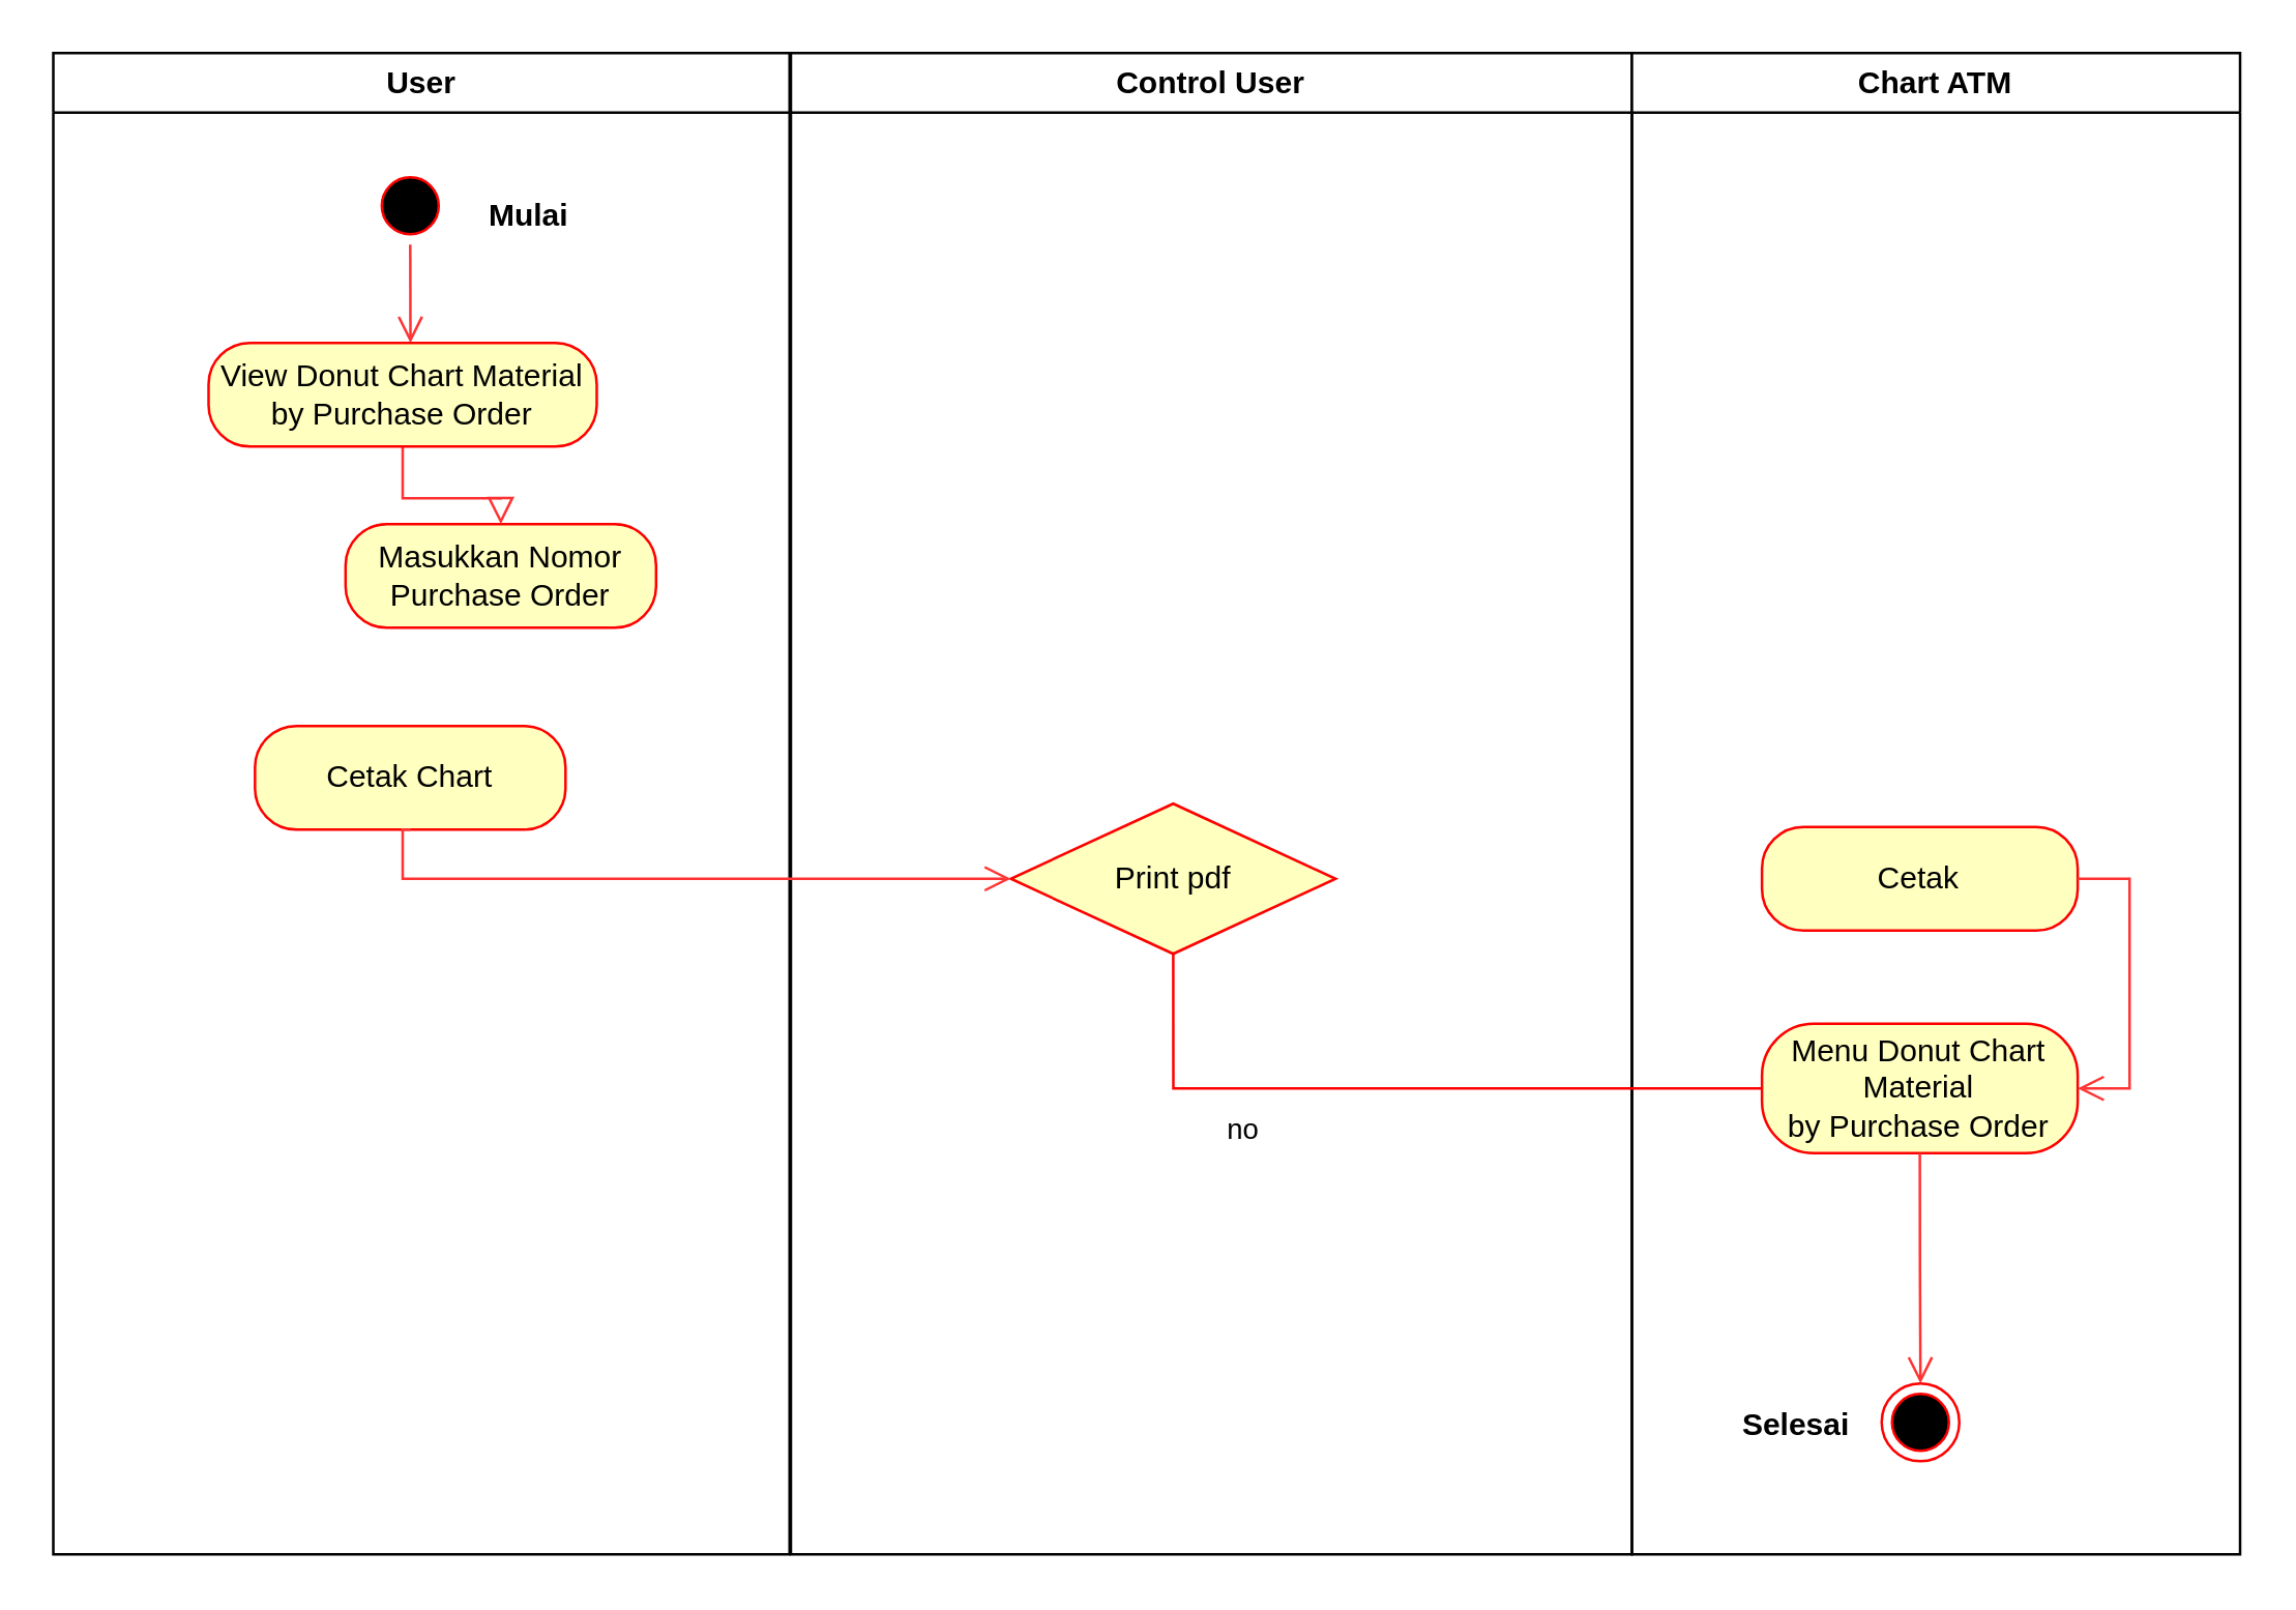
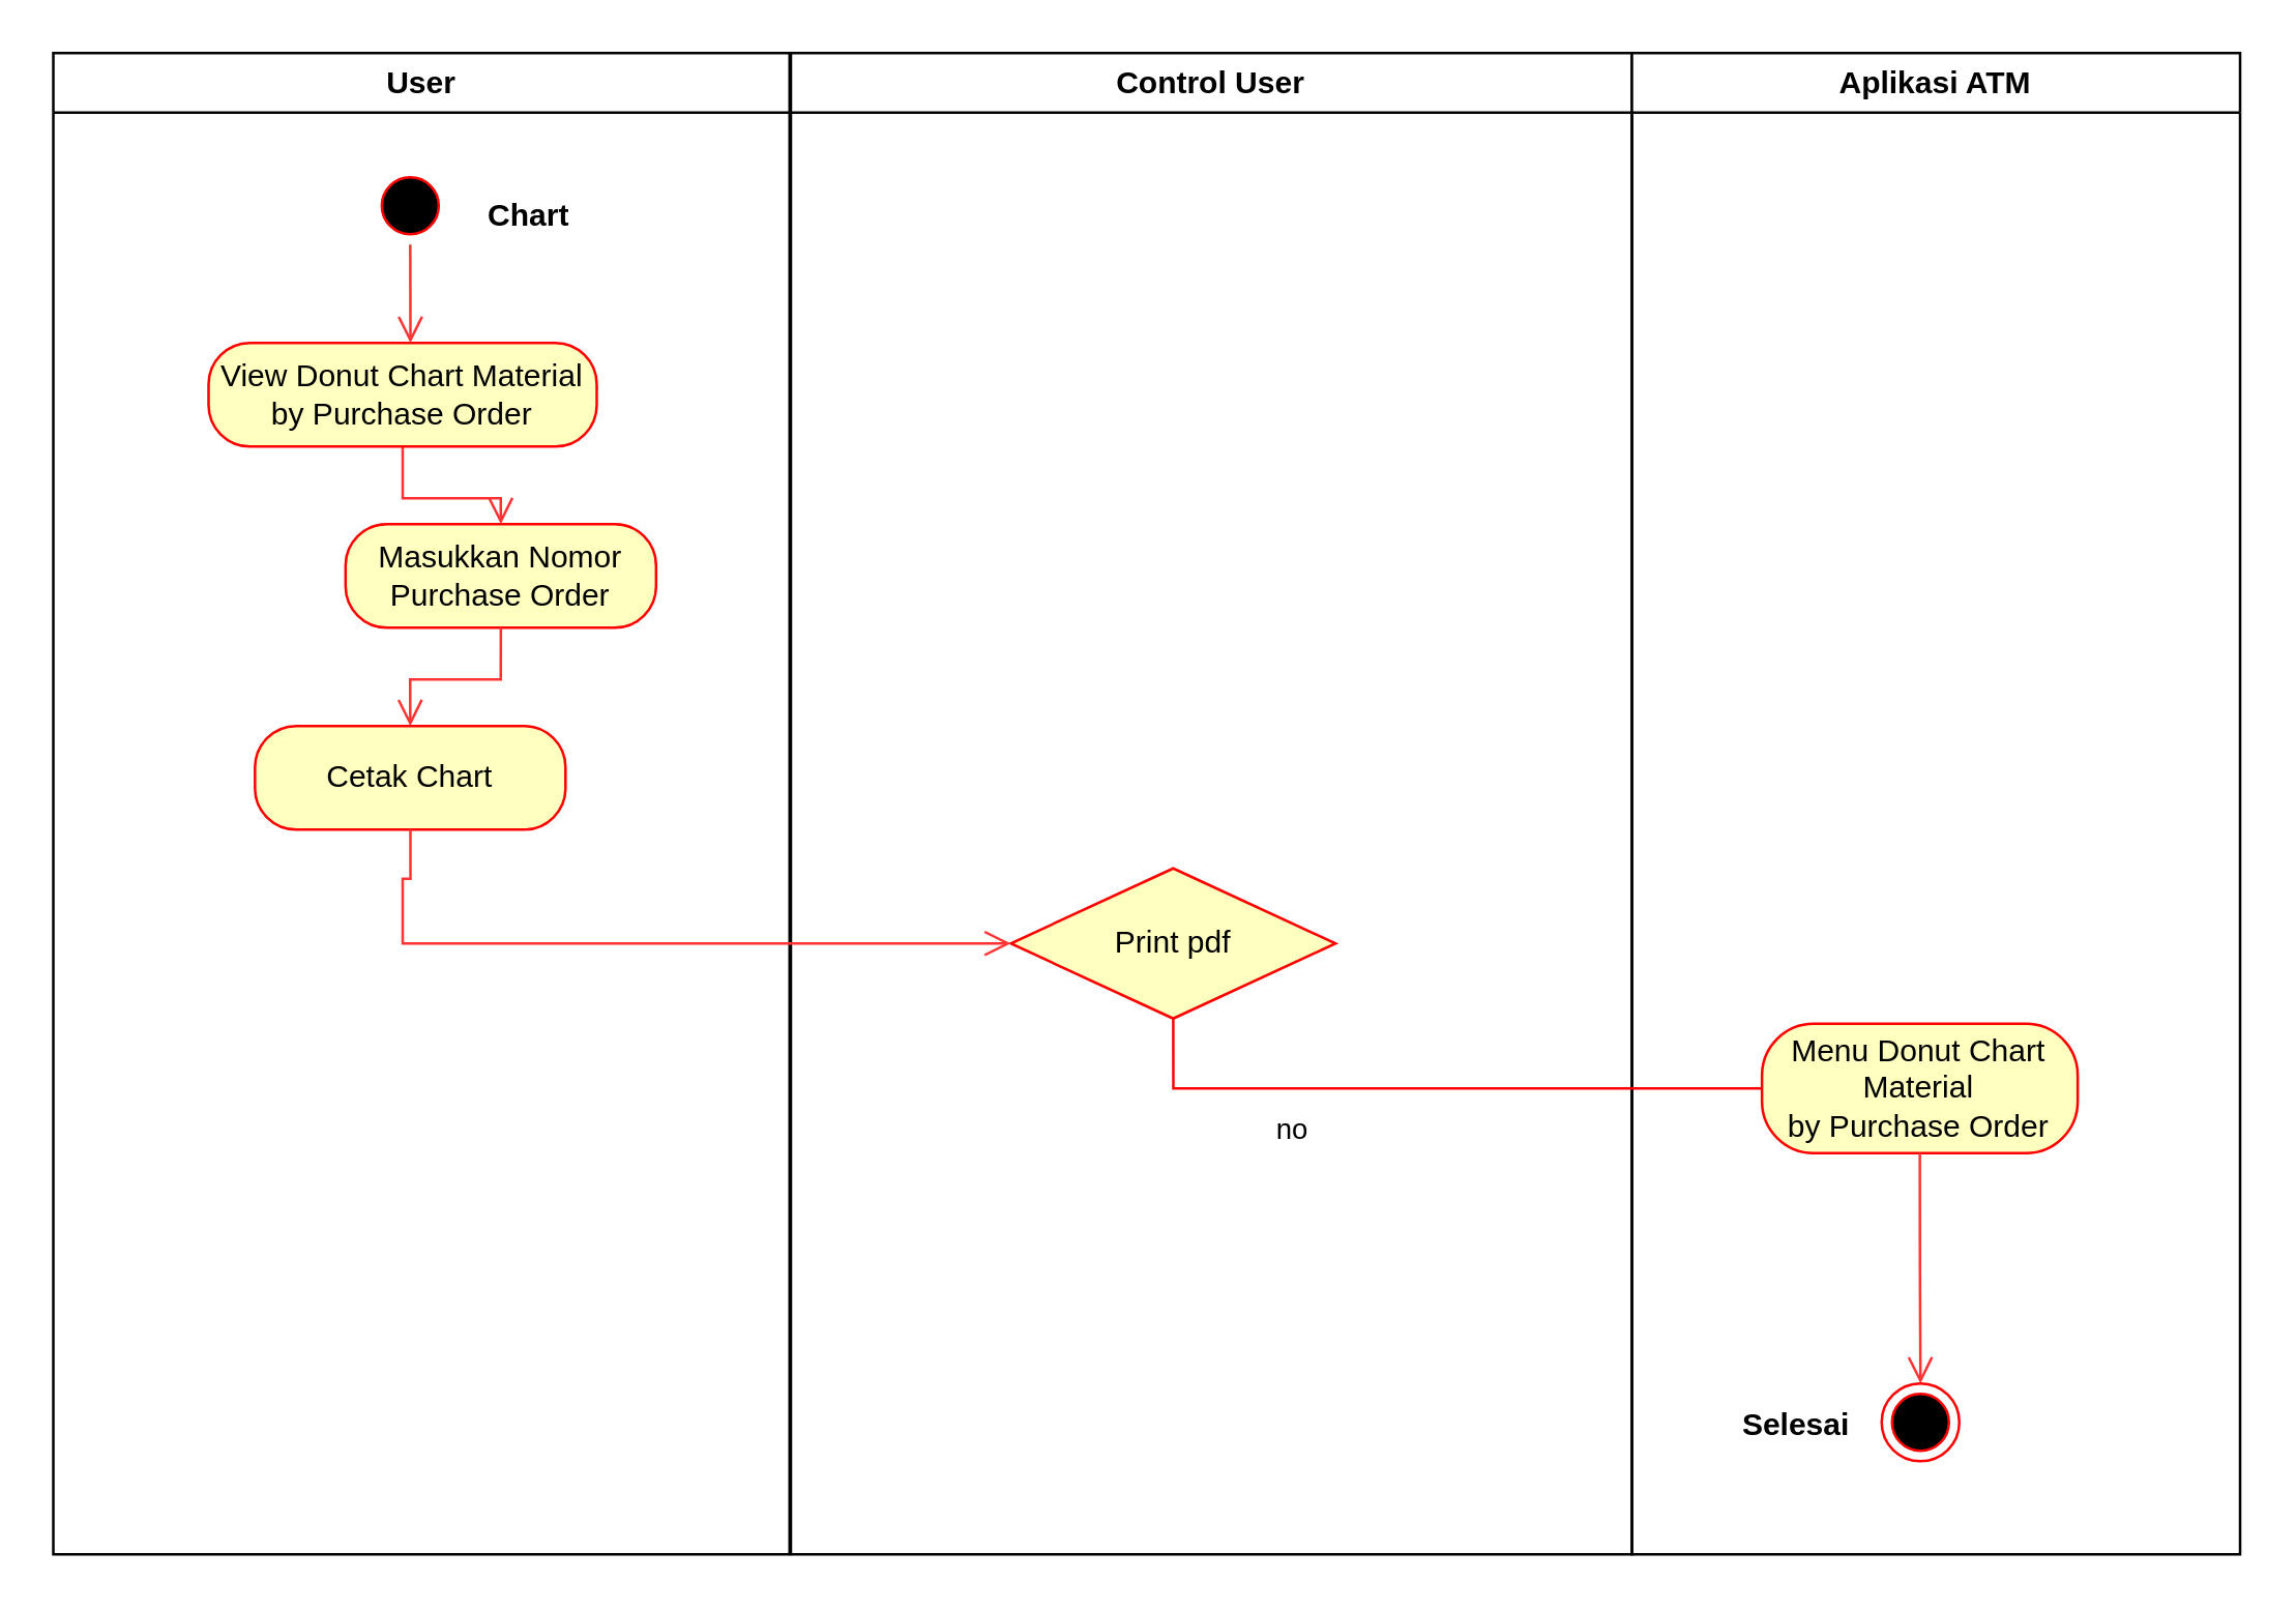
  <mxCell id="0" />
  <mxCell id="1" parent="0" />
  <mxCell id="2" value="User" style="swimlane;whiteSpace=wrap" parent="1" vertex="1"><mxGeometry x="20" y="20" width="284.5" height="580" as="geometry" /></mxCell>
  <mxCell id="3" style="edgeStyle=orthogonalEdgeStyle;rounded=0;orthogonalLoop=1;jettySize=auto;html=1;exitX=0.5;exitY=1;exitDx=0;exitDy=0;strokeColor=#FF3333;strokeWidth=1;endArrow=open;endFill=0;endSize=8;entryX=0.5;entryY=0;entryDx=0;entryDy=0;" parent="2" source="4" edge="1"><mxGeometry relative="1" as="geometry"><Array as="points" /><mxPoint x="138" y="112" as="targetPoint" /><mxPoint x="135.93" y="74" as="sourcePoint" /></mxGeometry></mxCell>
  <mxCell id="4" value="" style="ellipse;shape=startState;fillColor=#000000;strokeColor=#ff0000;" parent="2" vertex="1"><mxGeometry x="122.93" y="44" width="30" height="30" as="geometry" /></mxCell>
- <mxCell id="5" value="Mulai" style="text;align=center;fontStyle=1;verticalAlign=middle;spacingLeft=3;spacingRight=3;strokeColor=none;rotatable=0;points=[[0,0.5],[1,0.5]];portConstraint=eastwest;" parent="2" vertex="1"><mxGeometry x="144" y="49" width="80" height="26" as="geometry" /></mxCell>
+ <mxCell id="5" value="Chart" style="text;align=center;fontStyle=1;verticalAlign=middle;spacingLeft=3;spacingRight=3;strokeColor=none;rotatable=0;points=[[0,0.5],[1,0.5]];portConstraint=eastwest;" parent="2" vertex="1"><mxGeometry x="144" y="49" width="80" height="26" as="geometry" /></mxCell>
  <mxCell id="6" value="Masukkan Nomor&lt;br&gt;Purchase Order" style="rounded=1;whiteSpace=wrap;html=1;arcSize=40;fontColor=#000000;fillColor=#ffffc0;strokeColor=#ff0000;" parent="2" vertex="1"><mxGeometry x="112.93" y="182" width="120" height="40" as="geometry" /></mxCell>
- <mxCell id="7" style="edgeStyle=orthogonalEdgeStyle;rounded=0;orthogonalLoop=1;jettySize=auto;html=1;exitX=0.5;exitY=1;exitDx=0;exitDy=0;entryX=0.5;entryY=0;entryDx=0;entryDy=0;endSize=8;endArrow=block;endFill=0;strokeColor=#FF3333;" parent="2" source="8" target="6" edge="1"><mxGeometry relative="1" as="geometry" /></mxCell>
+ <mxCell id="7" style="edgeStyle=orthogonalEdgeStyle;rounded=0;orthogonalLoop=1;jettySize=auto;html=1;exitX=0.5;exitY=1;exitDx=0;exitDy=0;entryX=0.5;entryY=0;entryDx=0;entryDy=0;endSize=8;endArrow=open;endFill=0;strokeColor=#FF3333;" parent="2" source="8" target="6" edge="1"><mxGeometry relative="1" as="geometry" /></mxCell>
  <mxCell id="8" value="View Donut Chart Material&lt;br&gt;by Purchase Order" style="rounded=1;whiteSpace=wrap;html=1;arcSize=40;fontColor=#000000;fillColor=#ffffc0;strokeColor=#ff0000;" parent="2" vertex="1"><mxGeometry x="60" y="112" width="150" height="40" as="geometry" /></mxCell>
  <mxCell id="9" style="edgeStyle=orthogonalEdgeStyle;rounded=0;orthogonalLoop=1;jettySize=auto;html=1;exitX=0.5;exitY=1;exitDx=0;exitDy=0;strokeColor=#FF3333;strokeWidth=1;endArrow=open;endFill=0;endSize=8;" parent="2" source="8" target="8" edge="1"><mxGeometry relative="1" as="geometry" /></mxCell>
  <mxCell id="10" value="Cetak Chart" style="rounded=1;whiteSpace=wrap;html=1;arcSize=40;fontColor=#000000;fillColor=#ffffc0;strokeColor=#ff0000;" parent="2" vertex="1"><mxGeometry x="77.93" y="260" width="120" height="40" as="geometry" /></mxCell>
+ <mxCell id="11" style="edgeStyle=orthogonalEdgeStyle;rounded=0;orthogonalLoop=1;jettySize=auto;html=1;entryX=0.5;entryY=0;entryDx=0;entryDy=0;endSize=8;endArrow=open;endFill=0;strokeColor=#FF3333;exitX=0.5;exitY=1;exitDx=0;exitDy=0;" parent="2" source="6" target="10" edge="1"><mxGeometry relative="1" as="geometry"><mxPoint x="60" y="230" as="sourcePoint" /><mxPoint x="147.93" y="192" as="targetPoint" /></mxGeometry></mxCell>
  <mxCell id="12" value="Control User" style="swimlane;whiteSpace=wrap" parent="1" vertex="1"><mxGeometry x="305" y="20" width="325" height="580" as="geometry" /></mxCell>
- <mxCell id="13" value="Print pdf" style="rhombus;whiteSpace=wrap;html=1;fillColor=#ffffc0;strokeColor=#ff0000;strokeWidth=1;" parent="12" vertex="1"><mxGeometry x="85" y="290" width="125.5" height="58" as="geometry" /></mxCell>
- <mxCell id="14" value="Chart ATM" style="swimlane;whiteSpace=wrap" parent="1" vertex="1"><mxGeometry x="630" y="20" width="235" height="580" as="geometry" /></mxCell>
+ <mxCell id="13" value="Print pdf" style="rhombus;whiteSpace=wrap;html=1;fillColor=#ffffc0;strokeColor=#ff0000;strokeWidth=1;" parent="12" vertex="1"><mxGeometry x="85" y="315" width="125.5" height="58" as="geometry" /></mxCell>
+ <mxCell id="14" value="Aplikasi ATM" style="swimlane;whiteSpace=wrap" parent="1" vertex="1"><mxGeometry x="630" y="20" width="235" height="580" as="geometry" /></mxCell>
  <mxCell id="15" value="" style="ellipse;html=1;shape=endState;fillColor=#000000;strokeColor=#ff0000;strokeWidth=1;" parent="14" vertex="1"><mxGeometry x="96.5" y="514" width="30" height="30" as="geometry" /></mxCell>
  <mxCell id="16" value="Selesai" style="text;align=center;fontStyle=1;verticalAlign=middle;spacingLeft=3;spacingRight=3;strokeColor=none;rotatable=0;points=[[0,0.5],[1,0.5]];portConstraint=eastwest;" parent="14" vertex="1"><mxGeometry x="25" y="515" width="77.5" height="29" as="geometry" /></mxCell>
  <mxCell id="17" value="Menu Donut Chart Material&lt;br&gt;by Purchase Order" style="rounded=1;whiteSpace=wrap;html=1;arcSize=40;fontColor=#000000;fillColor=#ffffc0;strokeColor=#ff0000;strokeWidth=1;" parent="14" vertex="1"><mxGeometry x="50.25" y="375" width="122" height="50" as="geometry" /></mxCell>
  <mxCell id="18" style="edgeStyle=orthogonalEdgeStyle;rounded=0;orthogonalLoop=1;jettySize=auto;html=1;entryX=0.5;entryY=0;entryDx=0;entryDy=0;strokeColor=#FF3333;strokeWidth=1;endArrow=open;endFill=0;endSize=8;exitX=0.5;exitY=1;exitDx=0;exitDy=0;" parent="14" source="17" target="15" edge="1"><mxGeometry relative="1" as="geometry"><mxPoint x="40" y="469" as="sourcePoint" /></mxGeometry></mxCell>
- <mxCell id="19" value="Cetak" style="rounded=1;whiteSpace=wrap;html=1;arcSize=40;fontColor=#000000;fillColor=#ffffc0;strokeColor=#ff0000;strokeWidth=1;" parent="14" vertex="1"><mxGeometry x="50.25" y="299" width="122" height="40" as="geometry" /></mxCell>
- <mxCell id="20" style="edgeStyle=orthogonalEdgeStyle;rounded=0;orthogonalLoop=1;jettySize=auto;html=1;exitX=1;exitY=0.5;exitDx=0;exitDy=0;entryX=1;entryY=0.5;entryDx=0;entryDy=0;strokeColor=#FF3333;endArrow=open;endFill=0;endSize=8;" parent="14" source="19" target="17" edge="1"><mxGeometry relative="1" as="geometry" /></mxCell>
  <mxCell id="21" value="no" style="edgeStyle=orthogonalEdgeStyle;html=1;align=left;verticalAlign=bottom;endArrow=none;endSize=8;strokeColor=#ff0000;rounded=0;strokeWidth=1;exitX=0.5;exitY=1;exitDx=0;exitDy=0;entryX=0;entryY=0.5;entryDx=0;entryDy=0;" parent="1" source="13" target="17" edge="1"><mxGeometry x="-0.489" y="-25" relative="1" as="geometry"><mxPoint x="660" y="680" as="targetPoint" /><mxPoint x="460.75" y="473" as="sourcePoint" /><mxPoint as="offset" /></mxGeometry></mxCell>
  <mxCell id="22" style="edgeStyle=orthogonalEdgeStyle;rounded=0;orthogonalLoop=1;jettySize=auto;html=1;strokeColor=#FF3333;endArrow=open;endFill=0;endSize=8;entryX=0;entryY=0.5;entryDx=0;entryDy=0;startArrow=none;" parent="1" target="13" edge="1"><mxGeometry relative="1" as="geometry"><mxPoint x="158" y="320" as="sourcePoint" /><mxPoint x="340" y="273.67" as="targetPoint" /><Array as="points"><mxPoint x="155" y="339" /></Array></mxGeometry></mxCell>
